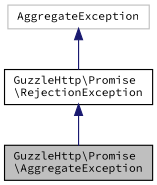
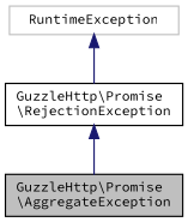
  digraph {
    fontname="Source Code Pro"
    node [color=black fillcolor=white fontname="Source Code Pro" fontsize=10 shape=record style=filled]
    edge [color=midnightblue dir=back fontname="Source Code Pro" fontsize=10 labelfontname=Helvetica labelfontsize=10 style=solid]
    n1 [fillcolor=grey75 fontcolor=black height=0.2 label="GuzzleHttp\\Promise\l\\AggregateException" width=0.4]
    n2 [height=0.2 label="GuzzleHttp\\Promise\l\\RejectionException" width=0.4]
-   n3 [color=grey75 height=0.2 label=AggregateException width=0.4]
+   n3 [color=grey75 height=0.2 label=RuntimeException width=0.4]
    n2 -> n1
    n3 -> n2
  }
